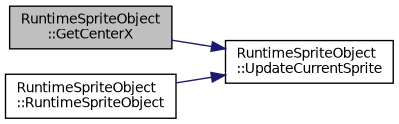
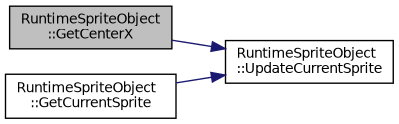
  digraph {
    rankdir=LR
    node [color=black fillcolor=white fontname=Helvetica fontsize=10 shape=record style=filled]
    edge [color=midnightblue fontname=Helvetica fontsize=10 labelfontname=Helvetica labelfontsize=10 style=solid]
    n1 [fillcolor=grey75 fontcolor=black height=0.2 label="RuntimeSpriteObject\l::GetCenterX" width=0.4]
    n2 [height=0.2 label="RuntimeSpriteObject\l::UpdateCurrentSprite" width=0.4]
-   n3 [height=0.2 label="RuntimeSpriteObject\l::RuntimeSpriteObject" width=0.4]
+   n3 [height=0.2 label="RuntimeSpriteObject\l::GetCurrentSprite" width=0.4]
    n1 -> n2
    n3 -> n2
  }
